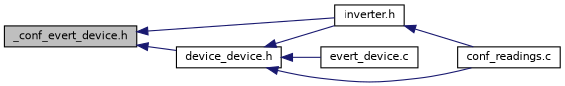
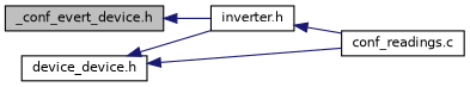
  digraph {
    rankdir=LR
    node [color=black fillcolor=white fontname=Helvetica fontsize=10 shape=record style=filled]
    edge [color=midnightblue dir=back fontname=Helvetica fontsize=10 labelfontname=Helvetica labelfontsize=10 style=solid]
    n1 [fillcolor=grey75 fontcolor=black height=0.2 label="_conf_evert_device.h" width=0.4]
    n2 [height=0.2 label="device_device.h" width=0.4]
    n3 [height=0.2 label="inverter.h" width=0.4]
-   n4 [height=0.2 label="evert_device.c" width=0.4]
    n5 [height=0.2 label="conf_readings.c" width=0.4]
-   n1 -> n2
    n1 -> n3
    n2 -> n3
-   n2 -> n4
    n2 -> n5
    n3 -> n5
  }
